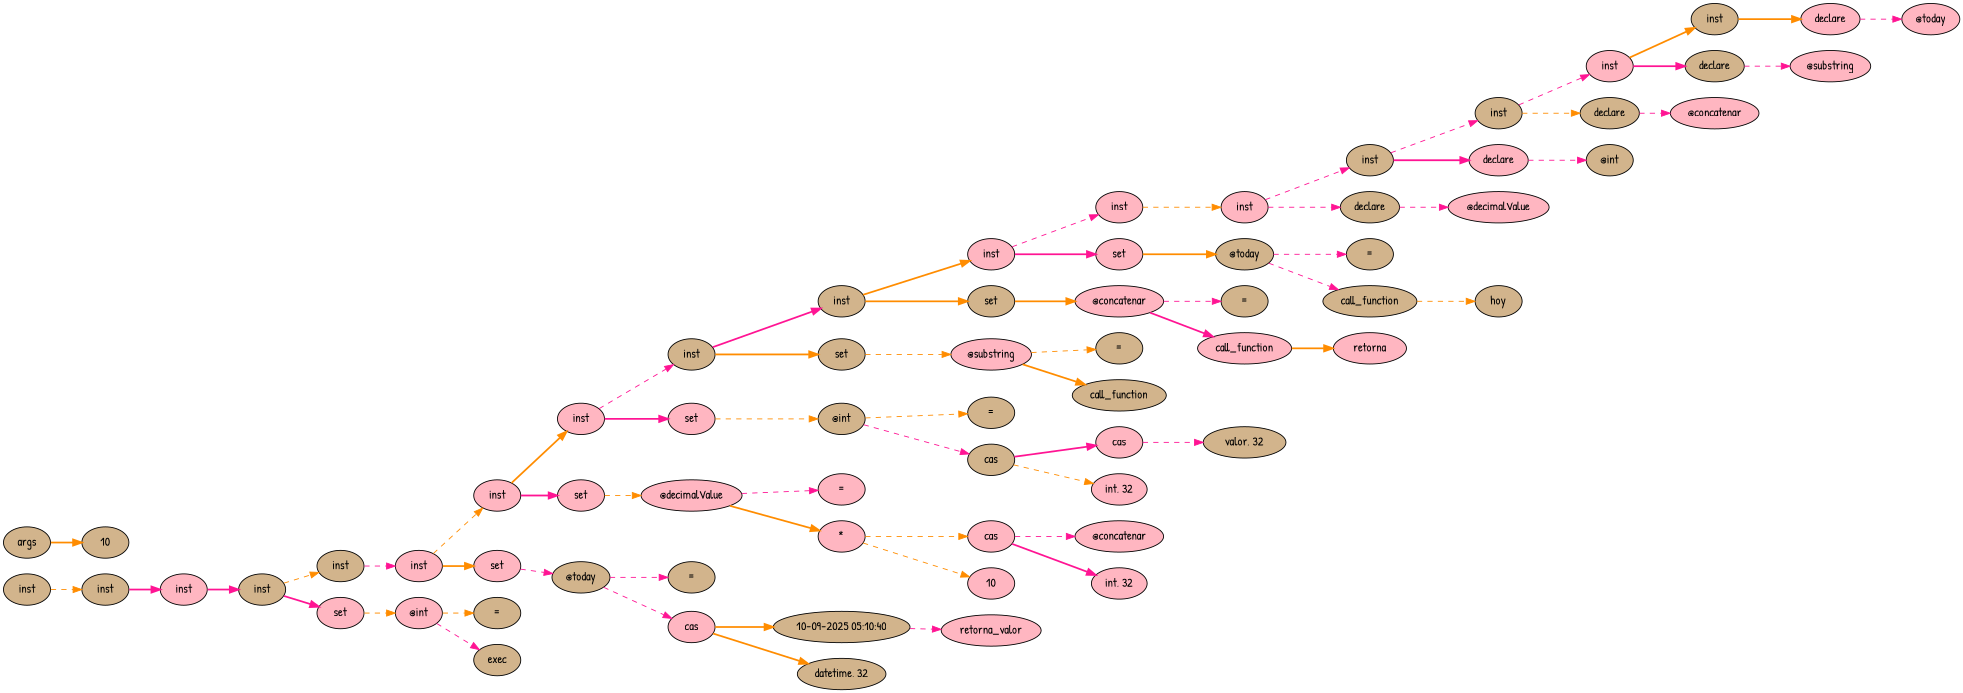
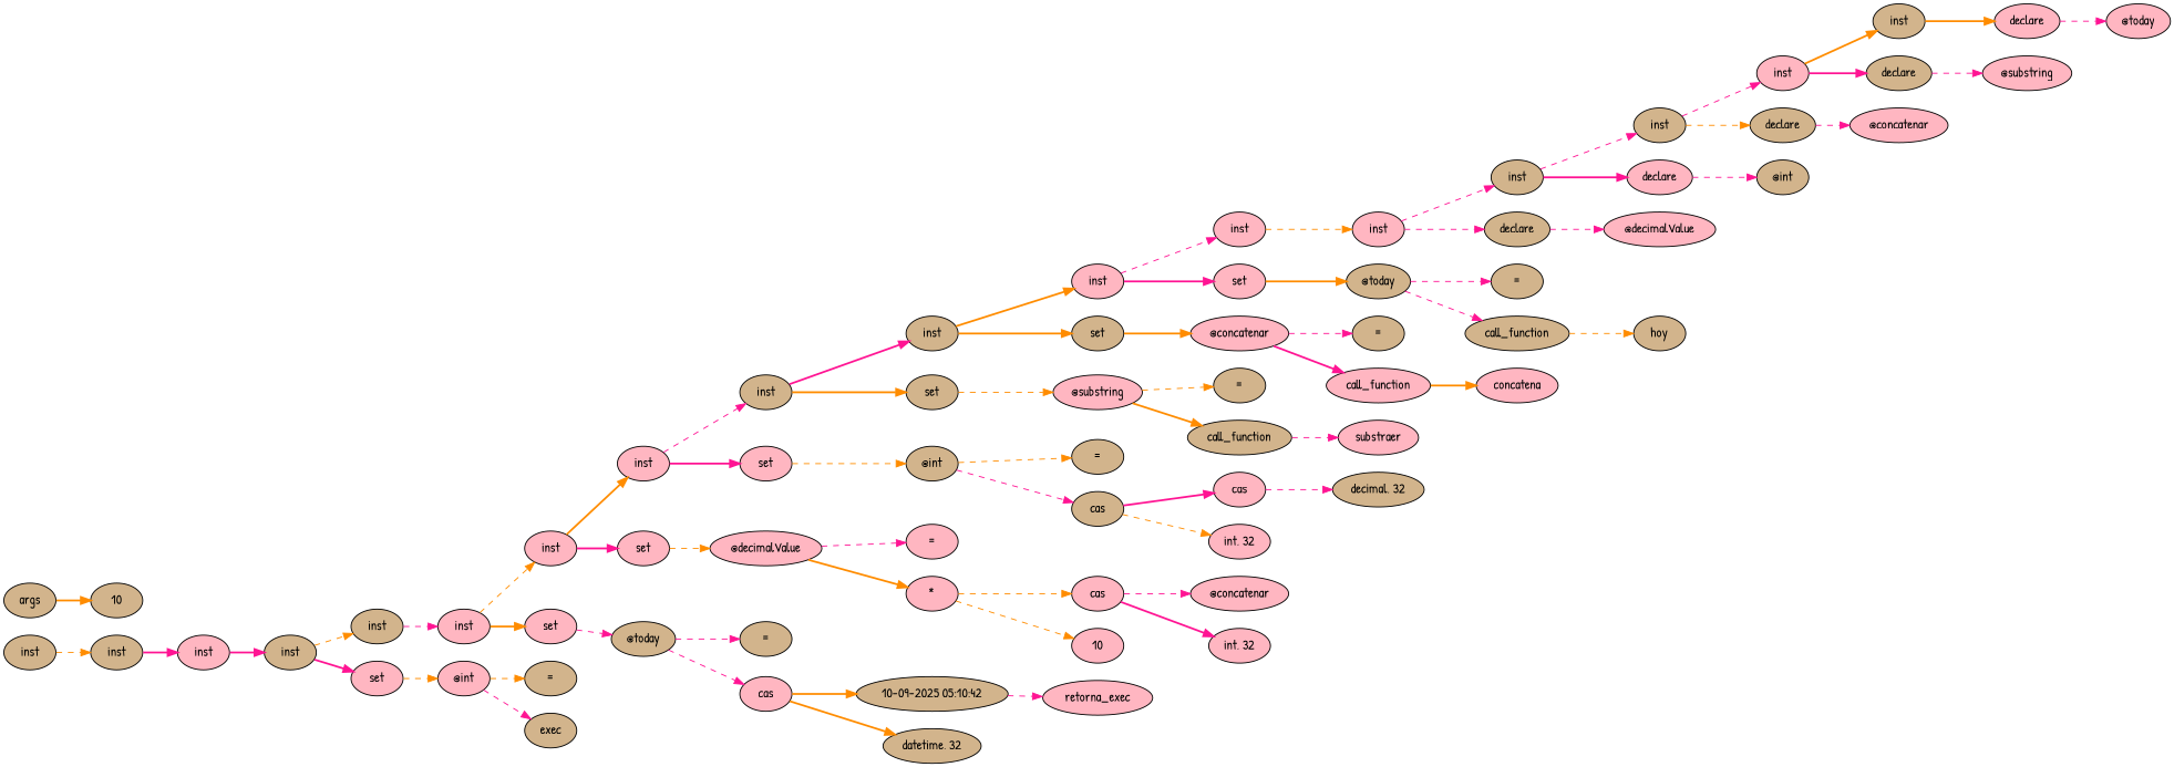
  digraph {
    fontname="Patrick Hand"
    rankdir=LR
    node [color=black fillcolor=lightpink fontname="Patrick Hand" shape=oval style=filled]
    edge [color=deeppink fontname="Patrick Hand" style=dashed]
    n1 [fillcolor=tan label=inst]
    n2 [fillcolor=tan label=inst]
    n3 [label=inst]
    n4 [fillcolor=tan label=inst]
    n5 [fillcolor=tan label=inst]
    n6 [label=set]
    n7 [label=inst]
    n8 [label="@int"]
    n9 [label=inst]
    n10 [label=set]
    n11 [label=inst]
    n12 [label=set]
    n13 [fillcolor=tan label="@today"]
    n14 [fillcolor=tan label=inst]
    n15 [label=set]
    n16 [label="@decimalValue"]
    n17 [fillcolor=tan label=inst]
    n18 [fillcolor=tan label=set]
    n19 [fillcolor=tan label="@int"]
    n20 [label=inst]
    n21 [fillcolor=tan label=set]
    n22 [label="@substring"]
    n23 [label=inst]
    n24 [label=set]
    n25 [label="@concatenar"]
    n26 [label=inst]
    n27 [fillcolor=tan label="@today"]
    n28 [fillcolor=tan label=inst]
    n29 [fillcolor=tan label=declare]
    n30 [fillcolor=tan label=inst]
    n31 [label=declare]
    n32 [label="@decimalValue"]
    n33 [label=inst]
    n34 [fillcolor=tan label=declare]
    n35 [fillcolor=tan label="@int"]
    n36 [fillcolor=tan label=inst]
    n37 [fillcolor=tan label=declare]
    n38 [label="@concatenar"]
    n39 [label=declare]
    n40 [label="@substring"]
    n41 [label="@today"]
    n42 [fillcolor=tan label="="]
    n43 [fillcolor=tan label=call_function]
    n44 [fillcolor=tan label=hoy]
    n45 [fillcolor=tan label="="]
    n46 [label=call_function]
-   n47 [label=retorna]
+   n47 [label=concatena]
    n48 [fillcolor=tan label="="]
    n49 [fillcolor=tan label=call_function]
+   n50 [label=substraer]
    n51 [fillcolor=tan label="="]
    n52 [fillcolor=tan label=cas]
    n53 [label=cas]
    n54 [label="int, 32"]
-   n55 [fillcolor=tan label="valor, 32"]
+   n55 [fillcolor=tan label="decimal, 32"]
    n56 [label="="]
    n57 [label="*"]
    n58 [label=cas]
    n59 [label=10]
    n60 [label="@concatenar"]
    n61 [label="int, 32"]
    n62 [fillcolor=tan label="="]
    n63 [label=cas]
-   n64 [fillcolor=tan label="10-09-2025 05:10:40"]
+   n64 [fillcolor=tan label="10-09-2025 05:10:42"]
    n65 [fillcolor=tan label="datetime, 32"]
-   n66 [label=retorna_valor]
+   n66 [label=retorna_exec]
    n67 [fillcolor=tan label="="]
    n68 [fillcolor=tan label=exec]
    n69 [fillcolor=tan label=args]
    n70 [fillcolor=tan label=10]
    n1 -> n2 [color=darkorange]
    n2 -> n3 [style=bold]
    n3 -> n4 [style=bold]
    n4 -> n5 [color=darkorange]
    n4 -> n6 [style=bold]
    n5 -> n7
    n6 -> n8 [color=darkorange]
    n7 -> n9 [color=darkorange]
    n7 -> n10 [color=darkorange style=bold]
    n8 -> n67 [color=darkorange]
    n8 -> n68
    n9 -> n11 [color=darkorange style=bold]
    n9 -> n12 [style=bold]
    n10 -> n13
    n11 -> n14
    n11 -> n15 [style=bold]
    n12 -> n16 [color=darkorange]
    n13 -> n62
    n13 -> n63
    n14 -> n17 [style=bold]
    n14 -> n18 [color=darkorange style=bold]
    n15 -> n19 [color=darkorange]
    n16 -> n56
    n16 -> n57 [color=darkorange style=bold]
    n17 -> n20 [color=darkorange style=bold]
    n17 -> n21 [color=darkorange style=bold]
    n18 -> n22 [color=darkorange]
    n19 -> n51 [color=darkorange]
    n19 -> n52
    n20 -> n23
    n20 -> n24 [style=bold]
    n21 -> n25 [color=darkorange style=bold]
    n22 -> n48 [color=darkorange]
    n22 -> n49 [color=darkorange style=bold]
    n23 -> n26 [color=darkorange]
    n24 -> n27 [color=darkorange style=bold]
    n25 -> n45
    n25 -> n46 [style=bold]
    n26 -> n28
    n26 -> n29
    n27 -> n42
    n27 -> n43
    n28 -> n30
    n28 -> n31 [style=bold]
    n29 -> n32
    n30 -> n33
    n30 -> n34 [color=darkorange]
    n31 -> n35
    n33 -> n36 [color=darkorange style=bold]
    n33 -> n37 [style=bold]
    n34 -> n38
    n36 -> n39 [color=darkorange style=bold]
    n37 -> n40
    n39 -> n41
    n43 -> n44 [color=darkorange]
    n46 -> n47 [color=darkorange style=bold]
+   n49 -> n50
    n52 -> n53 [style=bold]
    n52 -> n54 [color=darkorange]
    n53 -> n55
    n57 -> n58 [color=darkorange]
    n57 -> n59 [color=darkorange]
    n58 -> n60
    n58 -> n61 [style=bold]
    n63 -> n64 [color=darkorange style=bold]
    n63 -> n65 [color=darkorange style=bold]
    n64 -> n66
    n69 -> n70 [color=darkorange style=bold]
  }
